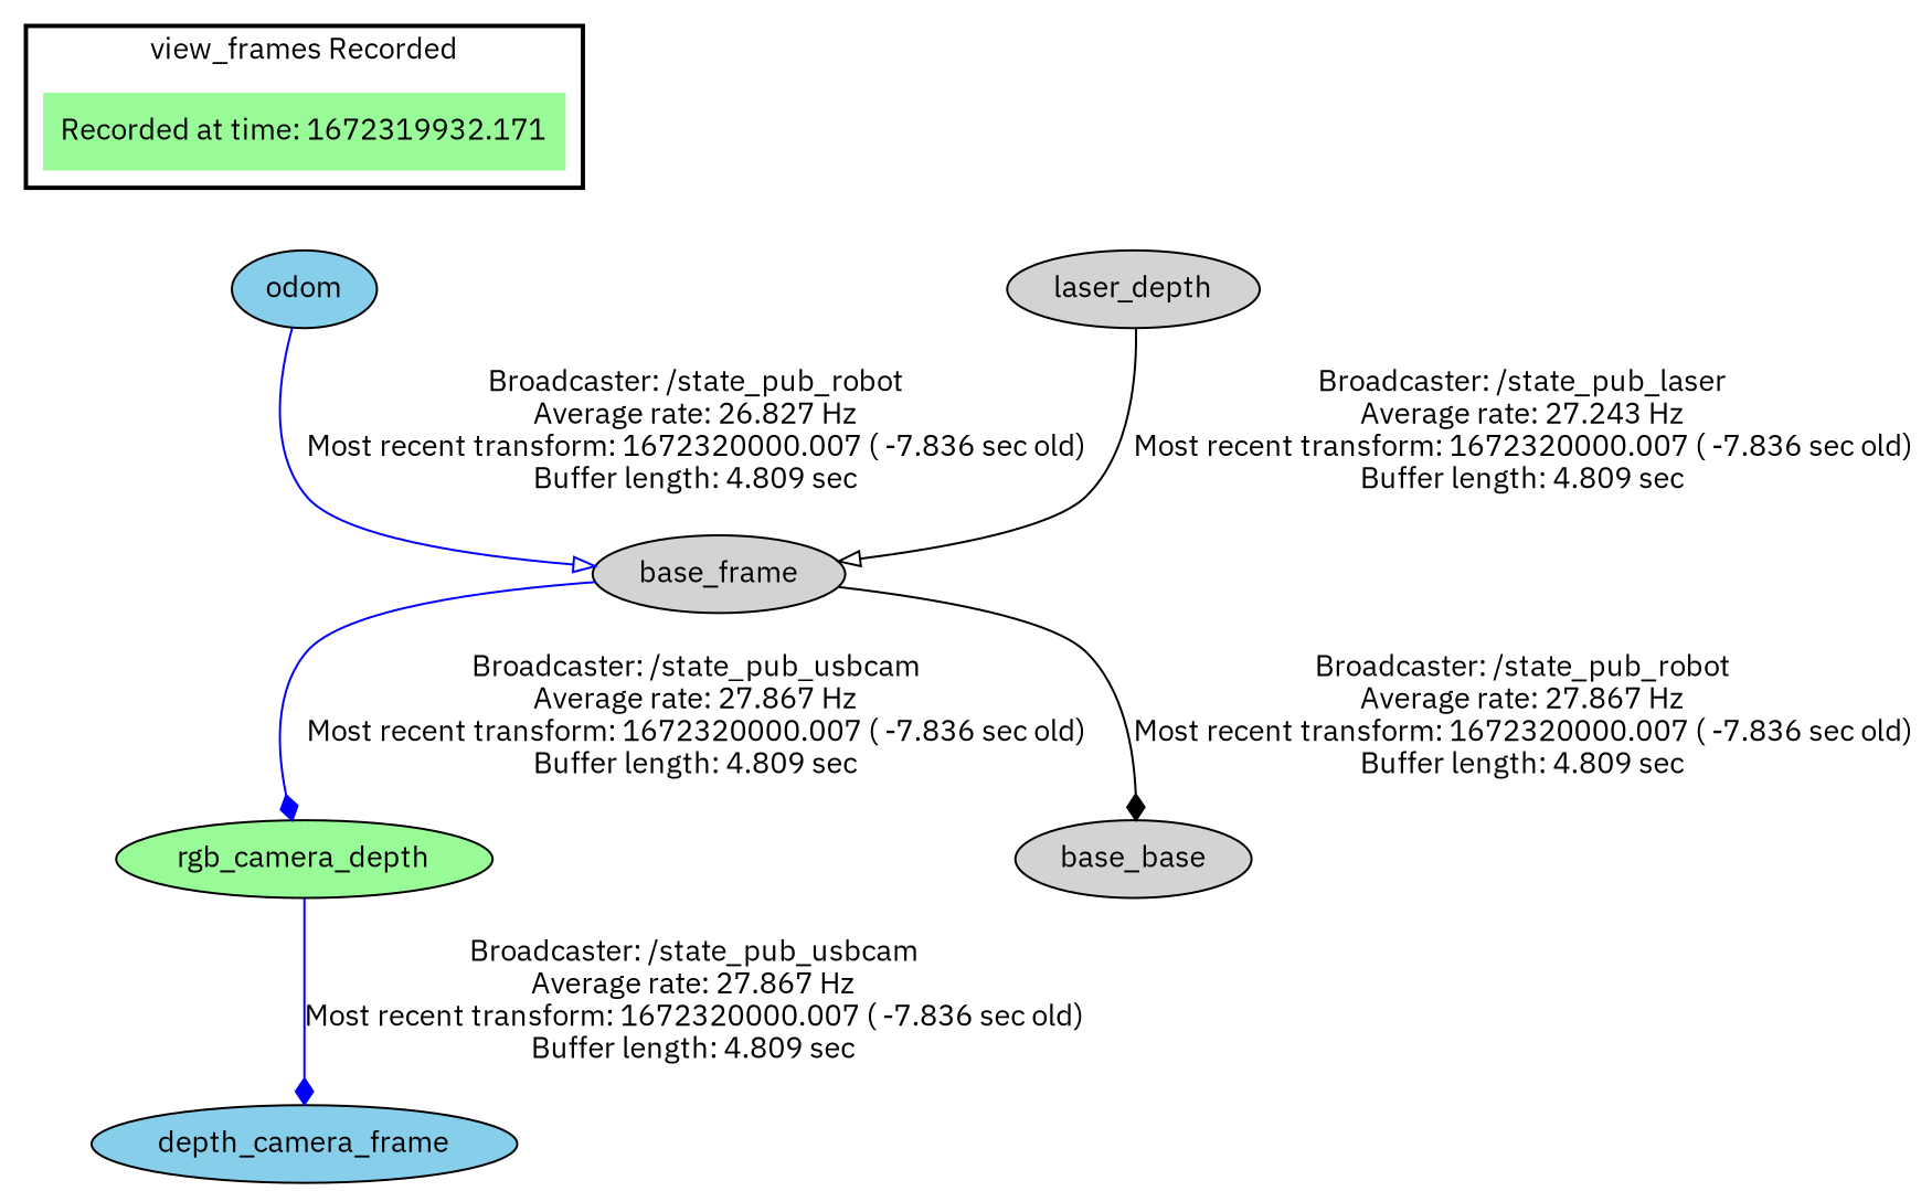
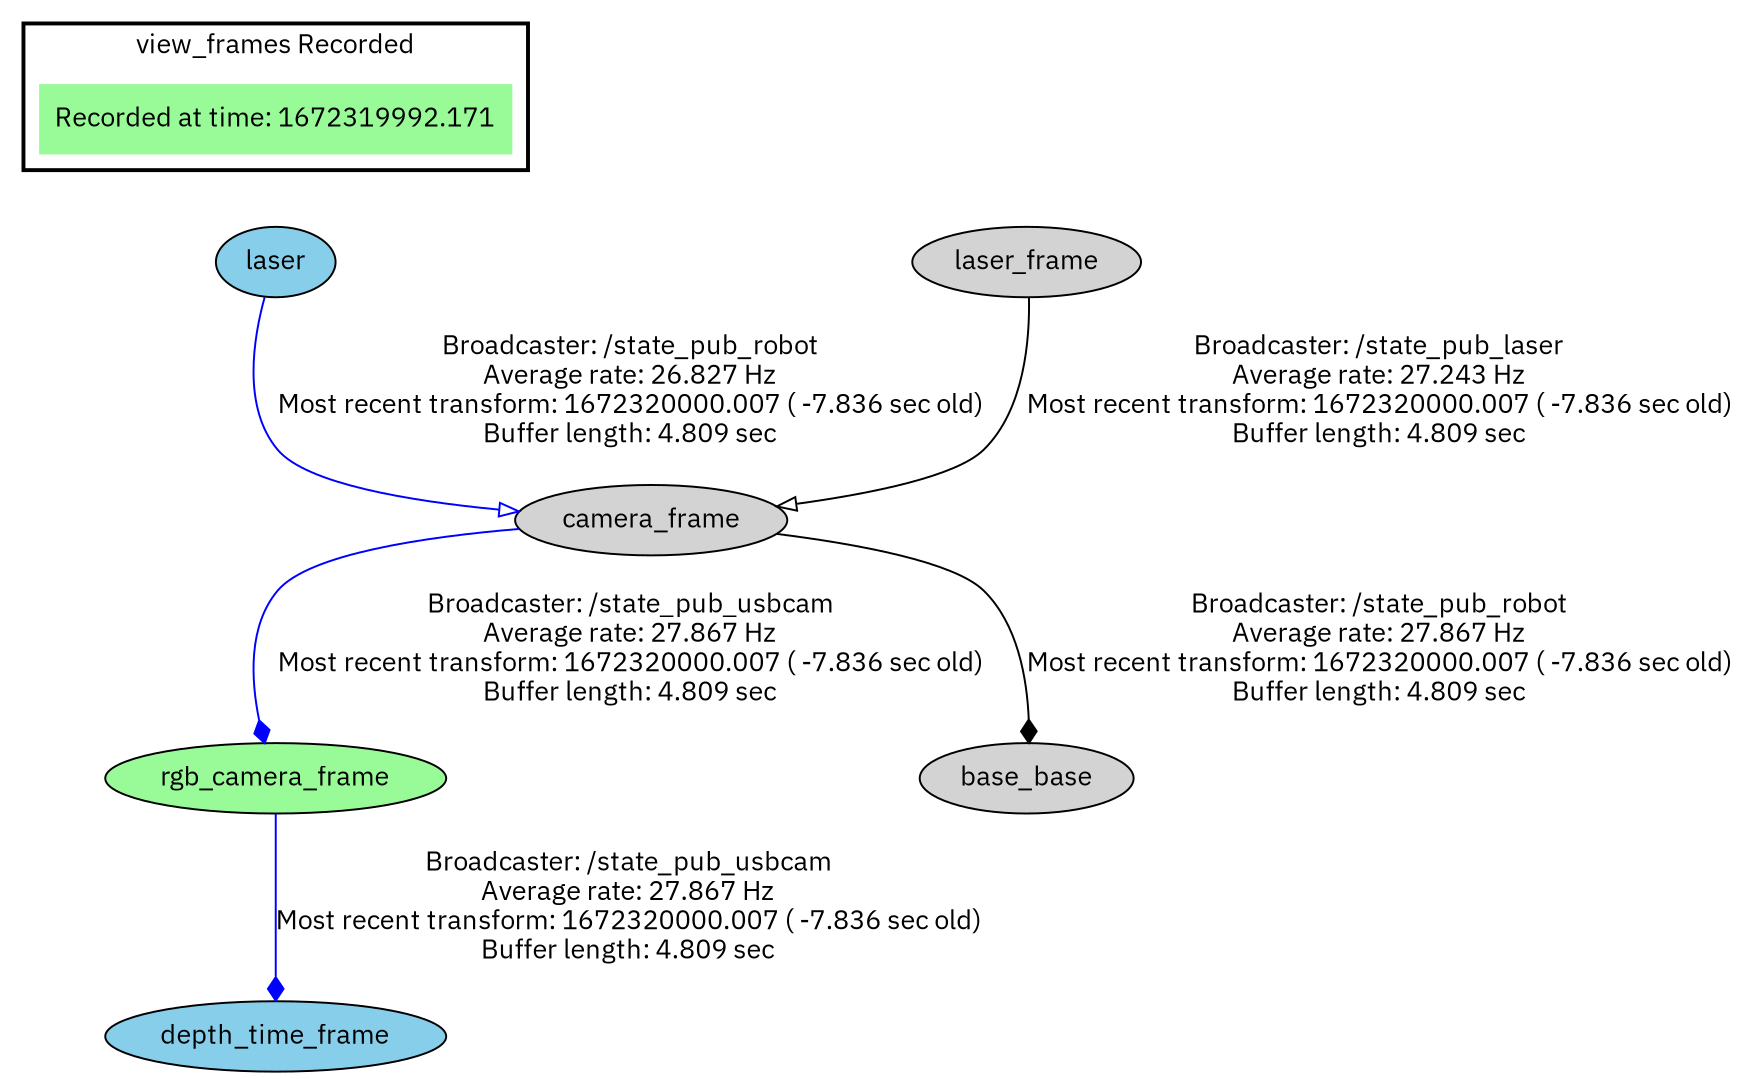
  digraph {
    fontname="IBM Plex Sans"
    node [fillcolor=lightgrey fontname="IBM Plex Sans" style=filled]
    edge [fontname="IBM Plex Sans" arrowhead=diamond color=blue]
-   "Recorded at time: 1672319992.171" [fillcolor=palegreen shape=plaintext label="Recorded at time: 1672319932.171"]
-   odom [fillcolor=skyblue]
-   rgb_camera_frame [fillcolor=palegreen label=rgb_camera_depth]
-   depth_camera_frame [fillcolor=skyblue]
-   base_frame
+   "Recorded at time: 1672319992.171" [fillcolor=palegreen shape=plaintext]
+   odom [fillcolor=skyblue label=laser]
+   rgb_camera_frame [fillcolor=palegreen]
+   depth_camera_frame [fillcolor=skyblue label=depth_time_frame]
+   base_frame [label=camera_frame]
    n6 [label=base_base]
-   laser_frame [label=laser_depth]
+   laser_frame
    subgraph cluster_1 {
      color=black
      label="view_frames Recorded"
      style=bold
      "Recorded at time: 1672319992.171"
    }
    "Recorded at time: 1672319992.171" -> odom [style=invis arrowhead="" color=""]
    odom -> base_frame [arrowhead=onormal label="Broadcaster: /state_pub_robot\nAverage rate: 26.827 Hz\nMost recent transform: 1672320000.007 ( -7.836 sec old)\nBuffer length: 4.809 sec\n"]
    rgb_camera_frame -> depth_camera_frame [label="Broadcaster: /state_pub_usbcam\nAverage rate: 27.867 Hz\nMost recent transform: 1672320000.007 ( -7.836 sec old)\nBuffer length: 4.809 sec\n"]
    base_frame -> rgb_camera_frame [label="Broadcaster: /state_pub_usbcam\nAverage rate: 27.867 Hz\nMost recent transform: 1672320000.007 ( -7.836 sec old)\nBuffer length: 4.809 sec\n"]
    base_frame -> n6 [color=black label="Broadcaster: /state_pub_robot\nAverage rate: 27.867 Hz\nMost recent transform: 1672320000.007 ( -7.836 sec old)\nBuffer length: 4.809 sec\n"]
    laser_frame -> base_frame [arrowhead=onormal color=black label="Broadcaster: /state_pub_laser\nAverage rate: 27.243 Hz\nMost recent transform: 1672320000.007 ( -7.836 sec old)\nBuffer length: 4.809 sec\n"]
  }
